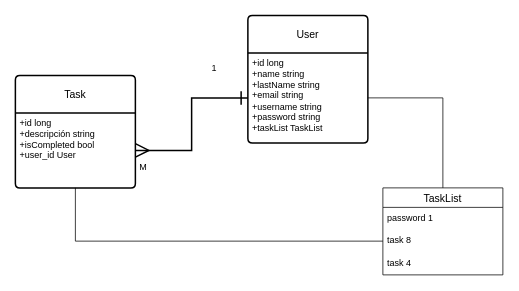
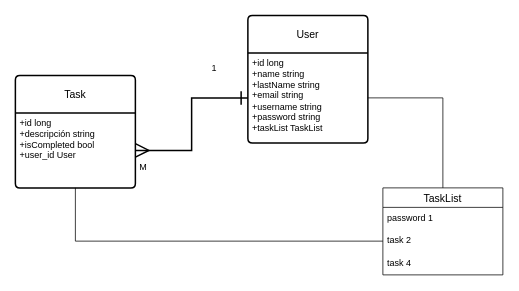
  <mxCell id="0" />
  <mxCell id="1" parent="0" />
  <mxCell id="2" value="User" style="swimlane;childLayout=stackLayout;horizontal=1;startSize=50;horizontalStack=0;rounded=1;fontSize=14;fontStyle=0;strokeWidth=2;resizeParent=0;resizeLast=1;shadow=0;dashed=0;align=center;arcSize=4;whiteSpace=wrap;html=1;" vertex="1" parent="1"><mxGeometry x="330" y="20" width="160" height="170" as="geometry" /></mxCell>
  <mxCell id="3" value="+id long&lt;br&gt;+name string&lt;br&gt;+lastName string&lt;br&gt;+email string&lt;br&gt;+username string&lt;br&gt;+password string&lt;br&gt;+taskList TaskList" style="align=left;strokeColor=none;fillColor=none;spacingLeft=4;fontSize=12;verticalAlign=top;resizable=0;rotatable=0;part=1;html=1;" vertex="1" parent="2"><mxGeometry y="50" width="160" height="120" as="geometry" /></mxCell>
  <mxCell id="4" value="Task" style="swimlane;childLayout=stackLayout;horizontal=1;startSize=50;horizontalStack=0;rounded=1;fontSize=14;fontStyle=0;strokeWidth=2;resizeParent=0;resizeLast=1;shadow=0;dashed=0;align=center;arcSize=4;whiteSpace=wrap;html=1;" vertex="1" parent="1"><mxGeometry x="20" y="100" width="160" height="150" as="geometry" /></mxCell>
  <mxCell id="5" value="+id long&lt;br&gt;+descripción string&lt;br&gt;+isCompleted bool&lt;br&gt;+user_id User" style="align=left;strokeColor=none;fillColor=none;spacingLeft=4;fontSize=12;verticalAlign=top;resizable=0;rotatable=0;part=1;html=1;" vertex="1" parent="4"><mxGeometry y="50" width="160" height="100" as="geometry" /></mxCell>
  <mxCell id="6" style="edgeStyle=orthogonalEdgeStyle;rounded=0;orthogonalLoop=1;jettySize=auto;html=1;entryX=0;entryY=0.5;entryDx=0;entryDy=0;startArrow=ERmany;startFill=0;endArrow=ERone;endFill=0;endSize=15;startSize=15;strokeWidth=2;" edge="1" parent="1" source="5" target="3"><mxGeometry relative="1" as="geometry" /></mxCell>
  <mxCell id="7" value="1" style="text;html=1;align=center;verticalAlign=middle;resizable=0;points=[];autosize=1;strokeColor=none;fillColor=none;" vertex="1" parent="1"><mxGeometry x="270" y="75" width="30" height="30" as="geometry" /></mxCell>
  <mxCell id="8" value="M" style="text;html=1;align=center;verticalAlign=middle;resizable=0;points=[];autosize=1;strokeColor=none;fillColor=none;" vertex="1" parent="1"><mxGeometry x="175" y="208" width="30" height="30" as="geometry" /></mxCell>
  <mxCell id="9" value="TaskList" style="swimlane;fontStyle=0;childLayout=stackLayout;horizontal=1;startSize=26;horizontalStack=0;resizeParent=1;resizeParentMax=0;resizeLast=0;collapsible=1;marginBottom=0;align=center;fontSize=14;" vertex="1" parent="1"><mxGeometry x="510" y="250" width="160" height="116" as="geometry" /></mxCell>
  <mxCell id="10" value="password 1" style="text;strokeColor=none;fillColor=none;spacingLeft=4;spacingRight=4;overflow=hidden;rotatable=0;points=[[0,0.5],[1,0.5]];portConstraint=eastwest;fontSize=12;whiteSpace=wrap;html=1;" vertex="1" parent="9"><mxGeometry y="26" width="160" height="30" as="geometry" /></mxCell>
- <mxCell id="11" value="task 8" style="text;strokeColor=none;fillColor=none;spacingLeft=4;spacingRight=4;overflow=hidden;rotatable=0;points=[[0,0.5],[1,0.5]];portConstraint=eastwest;fontSize=12;whiteSpace=wrap;html=1;" vertex="1" parent="9"><mxGeometry y="56" width="160" height="30" as="geometry" /></mxCell>
+ <mxCell id="11" value="task 2" style="text;strokeColor=none;fillColor=none;spacingLeft=4;spacingRight=4;overflow=hidden;rotatable=0;points=[[0,0.5],[1,0.5]];portConstraint=eastwest;fontSize=12;whiteSpace=wrap;html=1;" vertex="1" parent="9"><mxGeometry y="56" width="160" height="30" as="geometry" /></mxCell>
  <mxCell id="12" value="task 4" style="text;strokeColor=none;fillColor=none;spacingLeft=4;spacingRight=4;overflow=hidden;rotatable=0;points=[[0,0.5],[1,0.5]];portConstraint=eastwest;fontSize=12;whiteSpace=wrap;html=1;" vertex="1" parent="9"><mxGeometry y="86" width="160" height="30" as="geometry" /></mxCell>
  <mxCell id="13" style="edgeStyle=orthogonalEdgeStyle;rounded=0;orthogonalLoop=1;jettySize=auto;html=1;entryX=0.5;entryY=0;entryDx=0;entryDy=0;endArrow=none;endFill=0;" edge="1" parent="1" source="3" target="9"><mxGeometry relative="1" as="geometry" /></mxCell>
  <mxCell id="14" style="edgeStyle=orthogonalEdgeStyle;rounded=0;orthogonalLoop=1;jettySize=auto;html=1;entryX=0.5;entryY=1;entryDx=0;entryDy=0;startArrow=none;startFill=0;endArrow=none;endFill=0;" edge="1" parent="1" source="11" target="5"><mxGeometry relative="1" as="geometry" /></mxCell>
